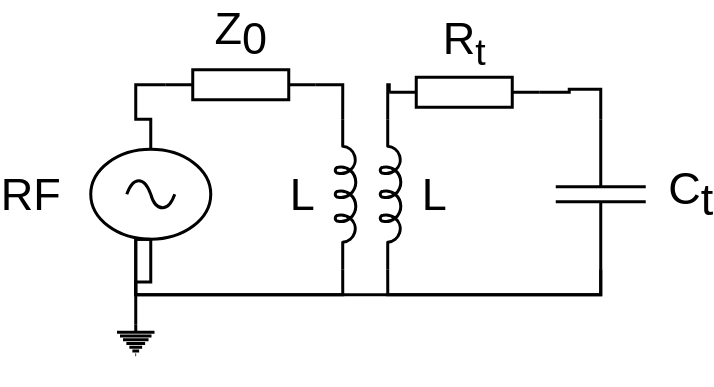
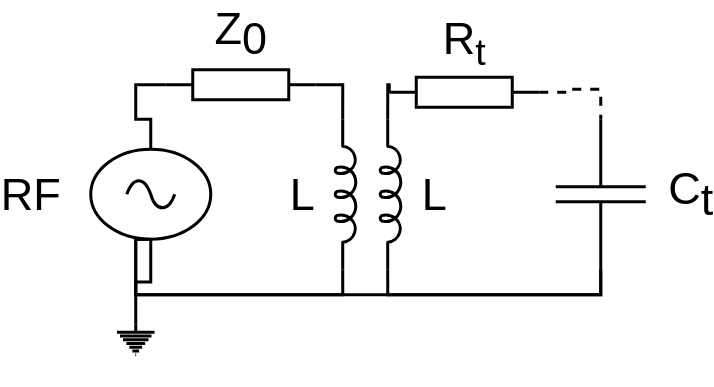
  <mxCell id="0" />
  <mxCell id="1" parent="0" />
  <mxCell id="2" style="edgeStyle=orthogonalEdgeStyle;rounded=0;orthogonalLoop=1;jettySize=auto;html=1;exitX=0.5;exitY=0;exitDx=0;exitDy=0;exitPerimeter=0;entryX=0;entryY=0.5;entryDx=0;entryDy=0;entryPerimeter=0;endArrow=none;endFill=0;strokeWidth=2;" parent="1" source="4" target="5" edge="1"><mxGeometry relative="1" as="geometry" /></mxCell>
  <mxCell id="3" style="edgeStyle=orthogonalEdgeStyle;rounded=0;orthogonalLoop=1;jettySize=auto;html=1;exitX=0.5;exitY=1;exitDx=0;exitDy=0;exitPerimeter=0;entryX=1;entryY=0.5;entryDx=0;entryDy=0;entryPerimeter=0;strokeWidth=2;endArrow=none;endFill=0;" parent="1" source="4" target="14" edge="1"><mxGeometry relative="1" as="geometry"><Array as="points"><mxPoint x="50" y="170" /><mxPoint x="360" y="170" /></Array></mxGeometry></mxCell>
  <mxCell id="4" value="RF" style="pointerEvents=1;verticalLabelPosition=middle;shadow=0;dashed=0;align=center;html=1;verticalAlign=middle;shape=mxgraph.electrical.signal_sources.source;aspect=fixed;points=[[0.5,0,0],[1,0.5,0],[0.5,1,0],[0,0.5,0]];elSignalType=ac;strokeWidth=2;labelPosition=left;fontSize=30;" parent="1" vertex="1"><mxGeometry x="20" y="73" width="80" height="60" as="geometry" /></mxCell>
  <mxCell id="5" value="Z&lt;sub style=&quot;border-color: var(--border-color); font-size: 30px;&quot;&gt;0&lt;/sub&gt;" style="pointerEvents=1;verticalLabelPosition=top;shadow=0;dashed=0;align=center;html=1;verticalAlign=bottom;shape=mxgraph.electrical.resistors.resistor_1;strokeWidth=2;fontSize=30;labelPosition=center;" parent="1" vertex="1"><mxGeometry x="70" y="20" width="100" height="20" as="geometry" /></mxCell>
  <mxCell id="6" style="edgeStyle=orthogonalEdgeStyle;rounded=0;orthogonalLoop=1;jettySize=auto;html=1;exitX=0;exitY=0.645;exitDx=0;exitDy=0;exitPerimeter=0;entryX=1;entryY=0.5;entryDx=0;entryDy=0;entryPerimeter=0;strokeWidth=2;endArrow=none;endFill=0;" parent="1" source="8" target="5" edge="1"><mxGeometry relative="1" as="geometry"><Array as="points"><mxPoint x="188" y="30" /></Array></mxGeometry></mxCell>
  <mxCell id="7" style="edgeStyle=orthogonalEdgeStyle;rounded=0;orthogonalLoop=1;jettySize=auto;html=1;exitX=1;exitY=0.645;exitDx=0;exitDy=0;exitPerimeter=0;entryX=0.5;entryY=1;entryDx=0;entryDy=0;entryPerimeter=0;strokeWidth=2;endArrow=none;endFill=0;" parent="1" source="8" target="4" edge="1"><mxGeometry relative="1" as="geometry"><Array as="points"><mxPoint x="188" y="170" /><mxPoint x="50" y="170" /></Array></mxGeometry></mxCell>
  <mxCell id="8" value="L" style="pointerEvents=1;verticalLabelPosition=top;shadow=0;dashed=0;align=center;html=1;verticalAlign=middle;shape=mxgraph.electrical.inductors.inductor_5;strokeWidth=2;rotation=90;horizontal=0;labelPosition=center;fontSize=30;spacingRight=30;" parent="1" vertex="1"><mxGeometry x="140" y="96" width="100" height="14" as="geometry" /></mxCell>
  <mxCell id="9" style="edgeStyle=orthogonalEdgeStyle;rounded=0;orthogonalLoop=1;jettySize=auto;html=1;exitX=0;exitY=0.645;exitDx=0;exitDy=0;exitPerimeter=0;entryX=0;entryY=0.5;entryDx=0;entryDy=0;entryPerimeter=0;strokeWidth=2;endArrow=none;endFill=0;" parent="1" source="10" target="12" edge="1"><mxGeometry relative="1" as="geometry"><Array as="points"><mxPoint x="218" y="30" /></Array></mxGeometry></mxCell>
  <mxCell id="10" value="L" style="pointerEvents=1;verticalLabelPosition=bottom;shadow=0;dashed=0;align=center;html=1;verticalAlign=middle;shape=mxgraph.electrical.inductors.inductor_5;strokeWidth=2;rotation=90;horizontal=0;fontSize=30;spacingLeft=30;" parent="1" vertex="1"><mxGeometry x="170" y="96" width="100" height="14" as="geometry" /></mxCell>
- <mxCell id="11" style="edgeStyle=orthogonalEdgeStyle;rounded=0;orthogonalLoop=1;jettySize=auto;html=1;exitX=1;exitY=0.5;exitDx=0;exitDy=0;exitPerimeter=0;entryX=0;entryY=0.5;entryDx=0;entryDy=0;entryPerimeter=0;strokeWidth=2;endArrow=none;endFill=0;" parent="1" source="12" target="14" edge="1"><mxGeometry relative="1" as="geometry" /></mxCell>
+ <mxCell id="11" style="edgeStyle=orthogonalEdgeStyle;rounded=0;orthogonalLoop=1;jettySize=auto;html=1;exitX=1;exitY=0.5;exitDx=0;exitDy=0;exitPerimeter=0;entryX=0;entryY=0.5;entryDx=0;entryDy=0;entryPerimeter=0;strokeWidth=2;endArrow=none;endFill=0;dashed=1;" parent="1" source="12" target="14" edge="1"><mxGeometry relative="1" as="geometry" /></mxCell>
  <mxCell id="12" value="&lt;font style=&quot;font-size: 30px;&quot;&gt;R&lt;sub style=&quot;border-color: var(--border-color);&quot;&gt;t&lt;/sub&gt;&lt;/font&gt;" style="pointerEvents=1;verticalLabelPosition=top;shadow=0;dashed=0;align=center;html=1;verticalAlign=bottom;shape=mxgraph.electrical.resistors.resistor_1;strokeWidth=2;labelPosition=center;" parent="1" vertex="1"><mxGeometry x="219" y="25" width="100" height="20" as="geometry" /></mxCell>
  <mxCell id="13" style="edgeStyle=orthogonalEdgeStyle;rounded=0;orthogonalLoop=1;jettySize=auto;html=1;exitX=1;exitY=0.5;exitDx=0;exitDy=0;exitPerimeter=0;entryX=1;entryY=0.645;entryDx=0;entryDy=0;entryPerimeter=0;strokeWidth=2;endArrow=none;endFill=0;" parent="1" source="14" target="10" edge="1"><mxGeometry relative="1" as="geometry"><Array as="points"><mxPoint x="360" y="170" /><mxPoint x="218" y="170" /></Array></mxGeometry></mxCell>
  <mxCell id="14" value="C&lt;sub style=&quot;font-size: 30px;&quot;&gt;t&lt;/sub&gt;" style="pointerEvents=1;verticalLabelPosition=bottom;shadow=0;dashed=0;align=center;html=1;verticalAlign=middle;shape=mxgraph.electrical.capacitors.capacitor_1;strokeWidth=2;rotation=90;horizontal=0;labelPosition=center;fontSize=30;" parent="1" vertex="1"><mxGeometry x="310" y="73" width="100" height="60" as="geometry" /></mxCell>
  <mxCell id="15" style="edgeStyle=orthogonalEdgeStyle;rounded=0;orthogonalLoop=1;jettySize=auto;html=1;exitX=0.5;exitY=0;exitDx=0;exitDy=0;exitPerimeter=0;entryX=0.5;entryY=1;entryDx=0;entryDy=0;entryPerimeter=0;strokeWidth=2;endArrow=none;endFill=0;" parent="1" source="16" target="4" edge="1"><mxGeometry relative="1" as="geometry" /></mxCell>
  <mxCell id="16" value="" style="pointerEvents=1;verticalLabelPosition=bottom;shadow=0;dashed=0;align=center;html=1;verticalAlign=top;shape=mxgraph.electrical.signal_sources.protective_earth;strokeWidth=2;" parent="1" vertex="1"><mxGeometry x="37.5" y="190" width="25" height="20" as="geometry" /></mxCell>
